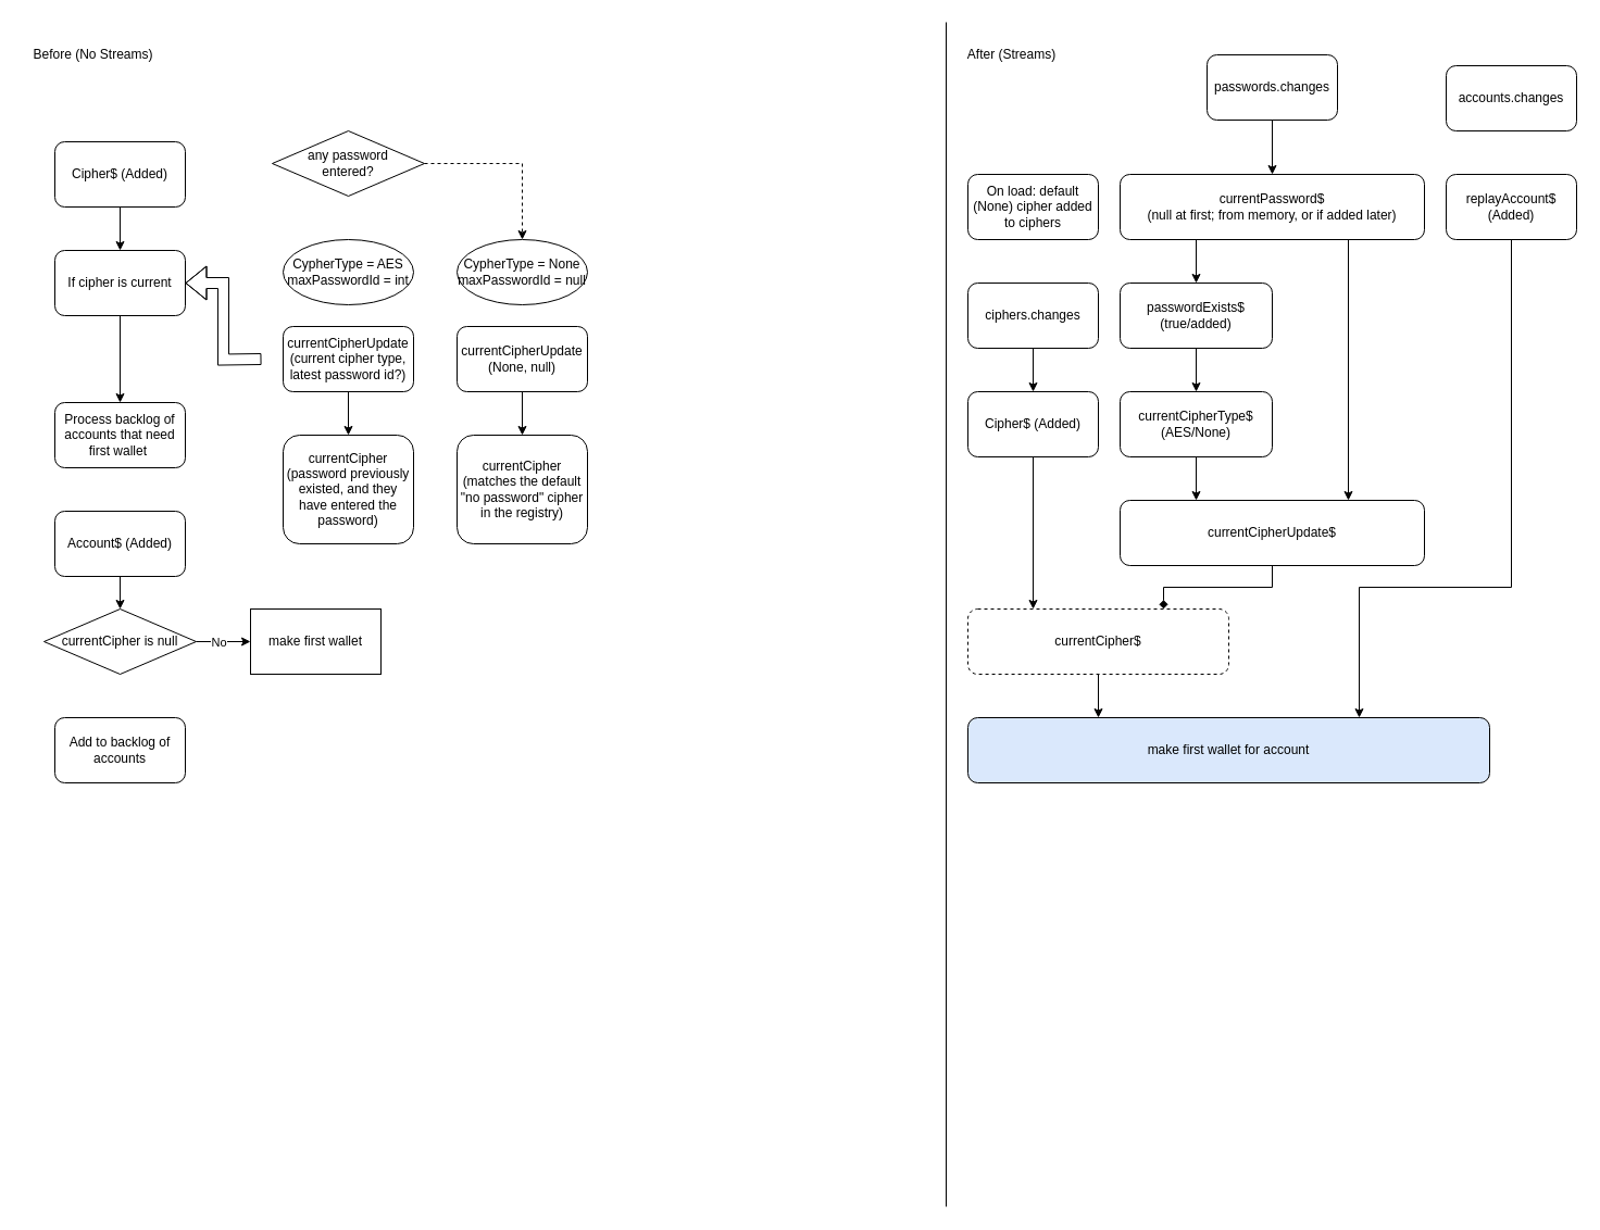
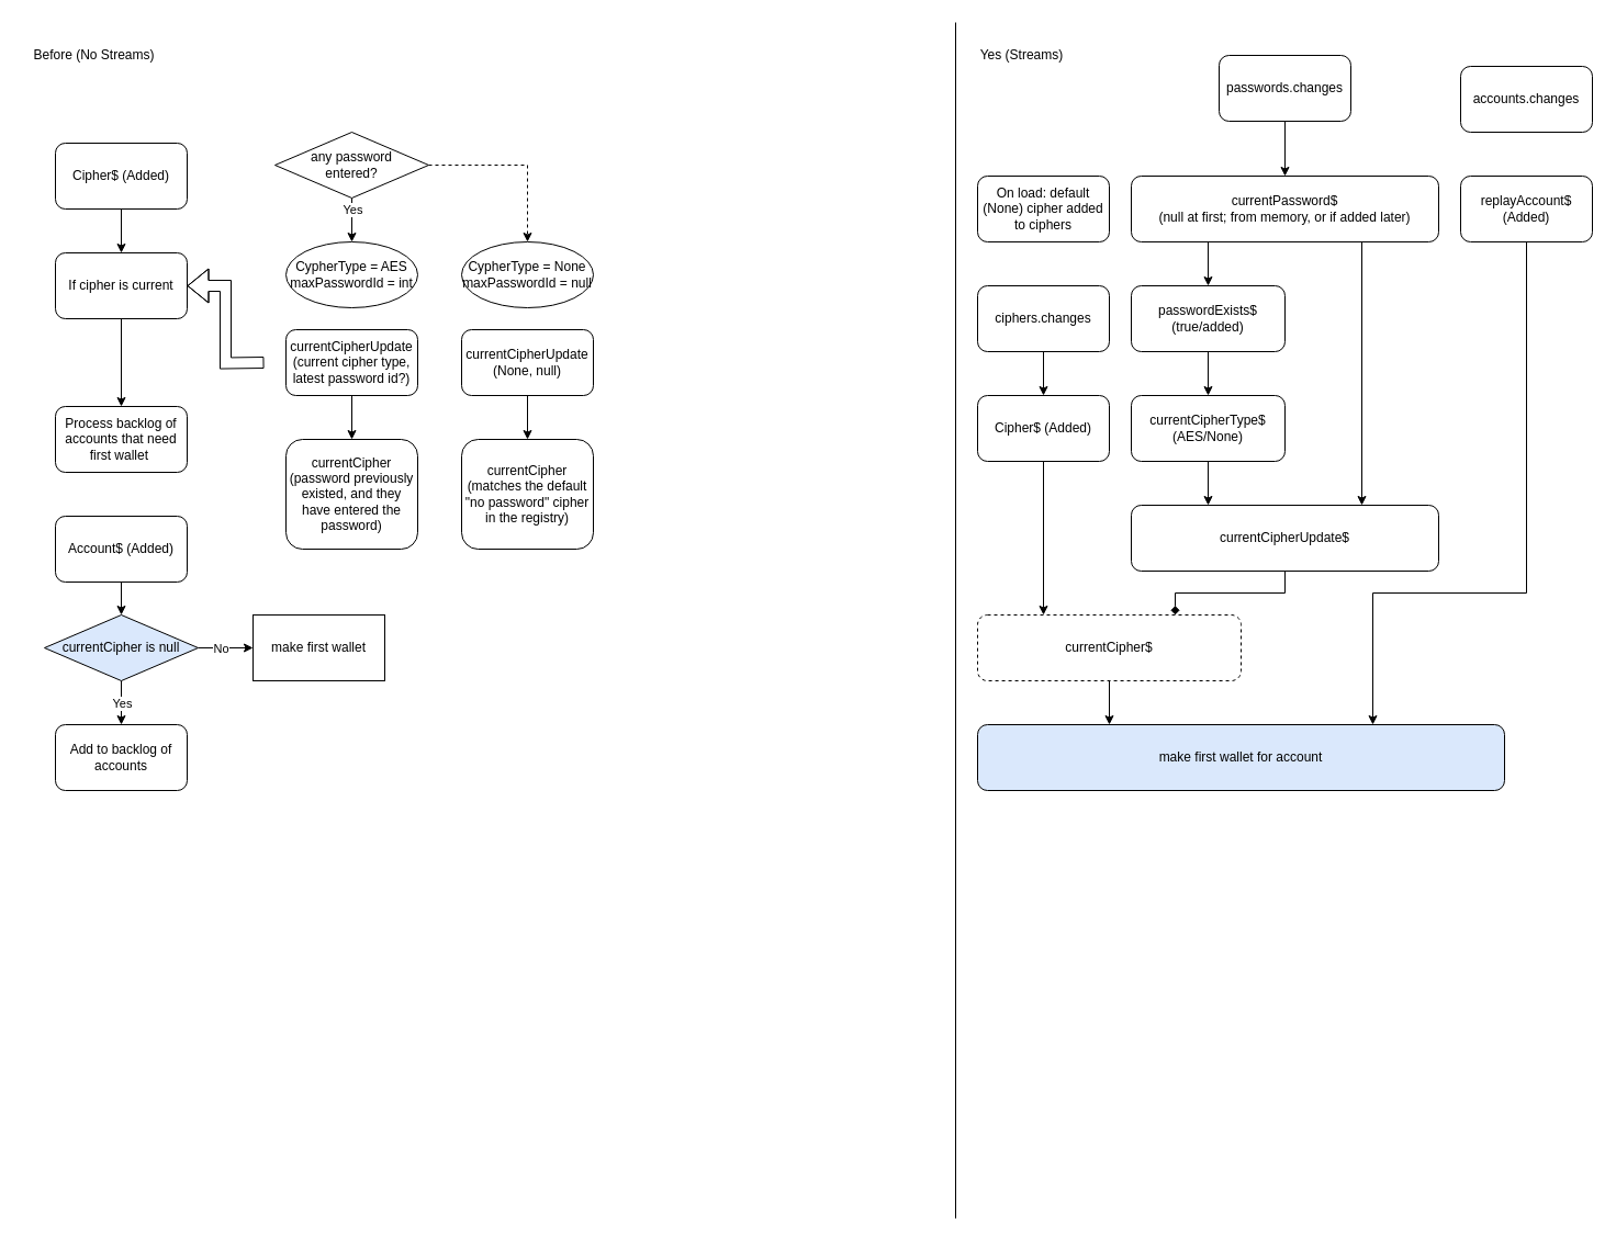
  <mxCell id="0" />
  <mxCell id="1" parent="0" />
  <mxCell id="2" value="" style="endArrow=none;html=1;" parent="1" edge="1"><mxGeometry width="50" height="50" relative="1" as="geometry"><mxPoint x="870" y="1110" as="sourcePoint" /><mxPoint x="870" as="targetPoint" y="20" /></mxGeometry></mxCell>
  <mxCell id="3" value="Before (No Streams)" style="text;html=1;align=center;verticalAlign=middle;resizable=0;points=[];autosize=1;strokeColor=none;" parent="1" vertex="1"><mxGeometry y="40" width="130" height="20" as="geometry" x="20" /></mxCell>
- <mxCell id="4" value="After (Streams)" style="text;html=1;align=center;verticalAlign=middle;resizable=0;points=[];autosize=1;strokeColor=none;" parent="1" vertex="1"><mxGeometry x="880" y="40" width="100" height="20" as="geometry" /></mxCell>
+ <mxCell id="4" value="Yes (Streams)" style="text;html=1;align=center;verticalAlign=middle;resizable=0;points=[];autosize=1;strokeColor=none;" parent="1" vertex="1"><mxGeometry x="880" y="40" width="100" height="20" as="geometry" /></mxCell>
  <mxCell id="5" value="" style="edgeStyle=orthogonalEdgeStyle;rounded=0;orthogonalLoop=1;jettySize=auto;html=1;" parent="1" source="6" target="8" edge="1"><mxGeometry relative="1" as="geometry" /></mxCell>
  <mxCell id="6" value="Cipher$ (Added)" style="rounded=1;whiteSpace=wrap;html=1;" parent="1" vertex="1"><mxGeometry x="50" y="130" width="120" height="60" as="geometry" /></mxCell>
  <mxCell id="7" value="" style="edgeStyle=orthogonalEdgeStyle;rounded=0;orthogonalLoop=1;jettySize=auto;html=1;" parent="1" source="8" target="9" edge="1"><mxGeometry relative="1" as="geometry" /></mxCell>
  <mxCell id="8" value="If cipher is current" style="rounded=1;whiteSpace=wrap;html=1;" parent="1" vertex="1"><mxGeometry x="50" y="230" width="120" height="60" as="geometry" /></mxCell>
  <mxCell id="9" value="Process backlog of accounts that need first wallet&amp;nbsp;" style="rounded=1;whiteSpace=wrap;html=1;" parent="1" vertex="1"><mxGeometry x="50" y="370" width="120" height="60" as="geometry" /></mxCell>
  <mxCell id="10" value="" style="edgeStyle=orthogonalEdgeStyle;rounded=0;orthogonalLoop=1;jettySize=auto;html=1;entryX=0.5;entryY=0;entryDx=0;entryDy=0;" parent="1" source="11" target="17" edge="1"><mxGeometry relative="1" as="geometry"><mxPoint x="110" y="610" as="targetPoint" /></mxGeometry></mxCell>
  <mxCell id="11" value="Account$ (Added)" style="rounded=1;whiteSpace=wrap;html=1;" parent="1" vertex="1"><mxGeometry x="50" y="470" width="120" height="60" as="geometry" /></mxCell>
+ <mxCell id="12" value="" style="edgeStyle=orthogonalEdgeStyle;rounded=0;orthogonalLoop=1;jettySize=auto;html=1;exitX=0.5;exitY=1;exitDx=0;exitDy=0;" parent="1" source="17" target="14" edge="1"><mxGeometry relative="1" as="geometry"><mxPoint x="110" y="670" as="sourcePoint" /></mxGeometry></mxCell>
+ <mxCell id="13" value="Yes" style="edgeLabel;html=1;align=center;verticalAlign=middle;resizable=0;points=[];" parent="12" vertex="1" connectable="0"><mxGeometry x="0.293" y="1" relative="1" as="geometry"><mxPoint x="-1" y="-6" as="offset" /></mxGeometry></mxCell>
  <mxCell id="14" value="Add to backlog of accounts" style="rounded=1;whiteSpace=wrap;html=1;" parent="1" vertex="1"><mxGeometry x="50" y="660" width="120" height="60" as="geometry" /></mxCell>
  <mxCell id="15" value="" style="edgeStyle=orthogonalEdgeStyle;rounded=0;orthogonalLoop=1;jettySize=auto;html=1;" parent="1" source="17" target="18" edge="1"><mxGeometry relative="1" as="geometry" /></mxCell>
  <mxCell id="16" value="No" style="edgeLabel;html=1;align=center;verticalAlign=middle;resizable=0;points=[];" parent="15" vertex="1" connectable="0"><mxGeometry x="-0.185" relative="1" as="geometry"><mxPoint as="offset" /></mxGeometry></mxCell>
- <mxCell id="17" value="&lt;span&gt;currentCipher is null&lt;/span&gt;" style="rhombus;whiteSpace=wrap;html=1;" parent="1" vertex="1"><mxGeometry x="40" y="560" width="140" height="60" as="geometry" /></mxCell>
+ <mxCell id="17" value="&lt;span&gt;currentCipher is null&lt;/span&gt;" style="rhombus;whiteSpace=wrap;html=1;fillColor=#dae8fc;" parent="1" vertex="1"><mxGeometry x="40" y="560" width="140" height="60" as="geometry" /></mxCell>
  <mxCell id="18" value="make first wallet" style="whiteSpace=wrap;html=1;" parent="1" vertex="1"><mxGeometry x="230" y="560" width="120" height="60" as="geometry" /></mxCell>
  <mxCell id="19" value="" style="edgeStyle=orthogonalEdgeStyle;rounded=0;orthogonalLoop=1;jettySize=auto;html=1;" parent="1" source="20" target="28" edge="1"><mxGeometry relative="1" as="geometry" /></mxCell>
  <mxCell id="20" value="currentCipherUpdate&lt;br&gt;(current cipher type, latest password id?)" style="rounded=1;whiteSpace=wrap;html=1;" parent="1" vertex="1"><mxGeometry x="260" y="300" width="120" height="60" as="geometry" /></mxCell>
+ <mxCell id="21" value="" style="edgeStyle=orthogonalEdgeStyle;rounded=0;orthogonalLoop=1;jettySize=auto;html=1;" parent="1" source="25" target="26" edge="1"><mxGeometry relative="1" as="geometry" /></mxCell>
+ <mxCell id="22" value="Yes" style="edgeLabel;html=1;align=center;verticalAlign=middle;resizable=0;points=[];" parent="21" vertex="1" connectable="0"><mxGeometry x="0.65" y="3" relative="1" as="geometry"><mxPoint x="-3" y="-23" as="offset" /></mxGeometry></mxCell>
  <mxCell id="23" style="edgeStyle=orthogonalEdgeStyle;rounded=0;orthogonalLoop=1;jettySize=auto;html=1;dashed=1;" parent="1" source="25" target="27" edge="1"><mxGeometry relative="1" as="geometry" /></mxCell>
  <mxCell id="24" style="edgeStyle=orthogonalEdgeStyle;rounded=0;orthogonalLoop=1;jettySize=auto;html=1;entryX=1;entryY=0.5;entryDx=0;entryDy=0;shape=flexArrow;" edge="1" parent="1" target="8"><mxGeometry relative="1" as="geometry"><mxPoint x="240" y="330" as="sourcePoint" /></mxGeometry></mxCell>
  <mxCell id="25" value="&lt;span&gt;any password&lt;br&gt;entered?&lt;/span&gt;" style="rhombus;whiteSpace=wrap;html=1;" parent="1" vertex="1"><mxGeometry x="250" y="120" width="140" height="60" as="geometry" /></mxCell>
  <mxCell id="26" value="CypherType = AES&lt;br&gt;maxPasswordId = int" style="ellipse;whiteSpace=wrap;html=1;" parent="1" vertex="1"><mxGeometry x="260" y="220" width="120" height="60" as="geometry" /></mxCell>
  <mxCell id="27" value="CypherType = None&lt;br&gt;maxPasswordId = null" style="ellipse;whiteSpace=wrap;html=1;" parent="1" vertex="1"><mxGeometry x="420" y="220" width="120" height="60" as="geometry" /></mxCell>
  <mxCell id="28" value="currentCipher (password previously existed, and they have entered the password)&lt;br&gt;" style="whiteSpace=wrap;html=1;rounded=1;" parent="1" vertex="1"><mxGeometry x="260" y="400" width="120" height="100" as="geometry" /></mxCell>
  <mxCell id="29" value="" style="edgeStyle=orthogonalEdgeStyle;rounded=0;orthogonalLoop=1;jettySize=auto;html=1;" parent="1" source="30" target="31" edge="1"><mxGeometry relative="1" as="geometry" /></mxCell>
  <mxCell id="30" value="currentCipherUpdate&lt;br&gt;(None, null)" style="rounded=1;whiteSpace=wrap;html=1;" parent="1" vertex="1"><mxGeometry x="420" y="300" width="120" height="60" as="geometry" /></mxCell>
  <mxCell id="31" value="currentCipher (matches the default &quot;no password&quot; cipher in the registry)" style="whiteSpace=wrap;html=1;rounded=1;" parent="1" vertex="1"><mxGeometry x="420" y="400" width="120" height="100" as="geometry" /></mxCell>
  <mxCell id="32" style="edgeStyle=orthogonalEdgeStyle;rounded=0;orthogonalLoop=1;jettySize=auto;html=1;entryX=0.25;entryY=0;entryDx=0;entryDy=0;" parent="1" source="33" target="39" edge="1"><mxGeometry relative="1" as="geometry" /></mxCell>
  <mxCell id="33" value="Cipher$ (Added)" style="rounded=1;whiteSpace=wrap;html=1;" parent="1" vertex="1"><mxGeometry x="890" y="360" width="120" height="60" as="geometry" /></mxCell>
  <mxCell id="34" value="make first wallet for account" style="rounded=1;whiteSpace=wrap;html=1;fillColor=#dae8fc;" parent="1" vertex="1"><mxGeometry x="890" y="660" width="480" height="60" as="geometry" /></mxCell>
  <mxCell id="35" style="rounded=0;orthogonalLoop=1;jettySize=auto;html=1;entryX=0.75;entryY=0;entryDx=0;entryDy=0;edgeStyle=orthogonalEdgeStyle;" parent="1" source="36" target="34" edge="1"><mxGeometry relative="1" as="geometry"><Array as="points"><mxPoint x="1390" y="540" /><mxPoint x="1250" y="540" /></Array></mxGeometry></mxCell>
  <mxCell id="36" value="replayAccount$ (Added)" style="rounded=1;whiteSpace=wrap;html=1;" parent="1" vertex="1"><mxGeometry x="1330" y="160" width="120" height="60" as="geometry" /></mxCell>
  <mxCell id="37" value="On load: default (None) cipher added to ciphers" style="rounded=1;whiteSpace=wrap;html=1;" parent="1" vertex="1"><mxGeometry x="890" y="160" width="120" height="60" as="geometry" /></mxCell>
  <mxCell id="38" style="edgeStyle=orthogonalEdgeStyle;rounded=0;orthogonalLoop=1;jettySize=auto;html=1;exitX=0.5;exitY=1;exitDx=0;exitDy=0;entryX=0.25;entryY=0;entryDx=0;entryDy=0;" parent="1" source="39" target="34" edge="1"><mxGeometry relative="1" as="geometry" /></mxCell>
  <mxCell id="39" value="currentCipher$" style="whiteSpace=wrap;html=1;rounded=1;dashed=1;" parent="1" vertex="1"><mxGeometry x="890" y="560" width="240" height="60" as="geometry" /></mxCell>
  <mxCell id="40" style="edgeStyle=orthogonalEdgeStyle;rounded=0;orthogonalLoop=1;jettySize=auto;html=1;entryX=0.75;entryY=0;entryDx=0;entryDy=0;endArrow=diamond;" edge="1" parent="1" source="41" target="39"><mxGeometry relative="1" as="geometry" /></mxCell>
  <mxCell id="41" value="currentCipherUpdate$" style="whiteSpace=wrap;html=1;rounded=1;" parent="1" vertex="1"><mxGeometry x="1030" y="460" width="280" height="60" as="geometry" /></mxCell>
  <mxCell id="42" style="edgeStyle=orthogonalEdgeStyle;rounded=0;orthogonalLoop=1;jettySize=auto;html=1;entryX=0.25;entryY=0;entryDx=0;entryDy=0;" edge="1" parent="1" source="43" target="41"><mxGeometry relative="1" as="geometry" /></mxCell>
  <mxCell id="43" value="currentCipherType$&lt;br&gt;(AES/None)" style="whiteSpace=wrap;html=1;rounded=1;" parent="1" vertex="1"><mxGeometry x="1030" y="360" width="140" height="60" as="geometry" /></mxCell>
  <mxCell id="44" style="rounded=0;orthogonalLoop=1;jettySize=auto;html=1;entryX=0.75;entryY=0;entryDx=0;entryDy=0;exitX=0.75;exitY=1;exitDx=0;exitDy=0;" edge="1" parent="1" source="46" target="41"><mxGeometry relative="1" as="geometry" /></mxCell>
  <mxCell id="45" style="edgeStyle=orthogonalEdgeStyle;rounded=0;orthogonalLoop=1;jettySize=auto;html=1;entryX=0.5;entryY=0;entryDx=0;entryDy=0;exitX=0.25;exitY=1;exitDx=0;exitDy=0;" edge="1" parent="1" source="46" target="48"><mxGeometry relative="1" as="geometry" /></mxCell>
  <mxCell id="46" value="currentPassword$&lt;br&gt;(null at first; from memory, or if added later)" style="whiteSpace=wrap;html=1;rounded=1;" parent="1" vertex="1"><mxGeometry x="1030" y="160" width="280" height="60" as="geometry" /></mxCell>
  <mxCell id="47" style="edgeStyle=orthogonalEdgeStyle;rounded=0;orthogonalLoop=1;jettySize=auto;html=1;" parent="1" source="48" target="43" edge="1"><mxGeometry relative="1" as="geometry" /></mxCell>
  <mxCell id="48" value="passwordExists$&lt;br&gt;(true/added)" style="whiteSpace=wrap;html=1;rounded=1;" parent="1" vertex="1"><mxGeometry x="1030" y="260" width="140" height="60" as="geometry" /></mxCell>
  <mxCell id="49" style="edgeStyle=orthogonalEdgeStyle;rounded=0;orthogonalLoop=1;jettySize=auto;html=1;entryX=0.5;entryY=0;entryDx=0;entryDy=0;" parent="1" source="50" target="46" edge="1"><mxGeometry relative="1" as="geometry" /></mxCell>
  <mxCell id="50" value="passwords.changes" style="rounded=1;whiteSpace=wrap;html=1;" parent="1" vertex="1"><mxGeometry x="1110" y="50" width="120" height="60" as="geometry" /></mxCell>
  <mxCell id="51" value="accounts.changes" style="rounded=1;whiteSpace=wrap;html=1;" parent="1" vertex="1"><mxGeometry x="1330" y="60" width="120" height="60" as="geometry" /></mxCell>
  <mxCell id="52" style="edgeStyle=orthogonalEdgeStyle;rounded=0;orthogonalLoop=1;jettySize=auto;html=1;" parent="1" source="53" target="33" edge="1"><mxGeometry relative="1" as="geometry" /></mxCell>
  <mxCell id="53" value="ciphers.changes" style="rounded=1;whiteSpace=wrap;html=1;" parent="1" vertex="1"><mxGeometry x="890" y="260" width="120" height="60" as="geometry" /></mxCell>
